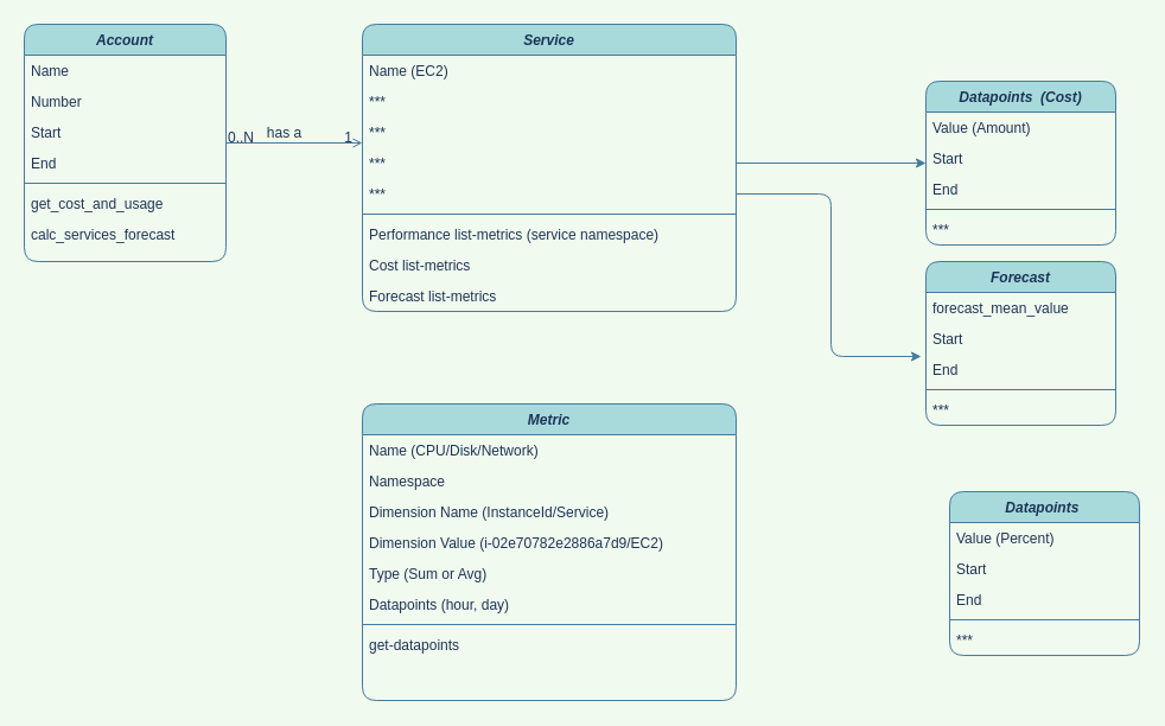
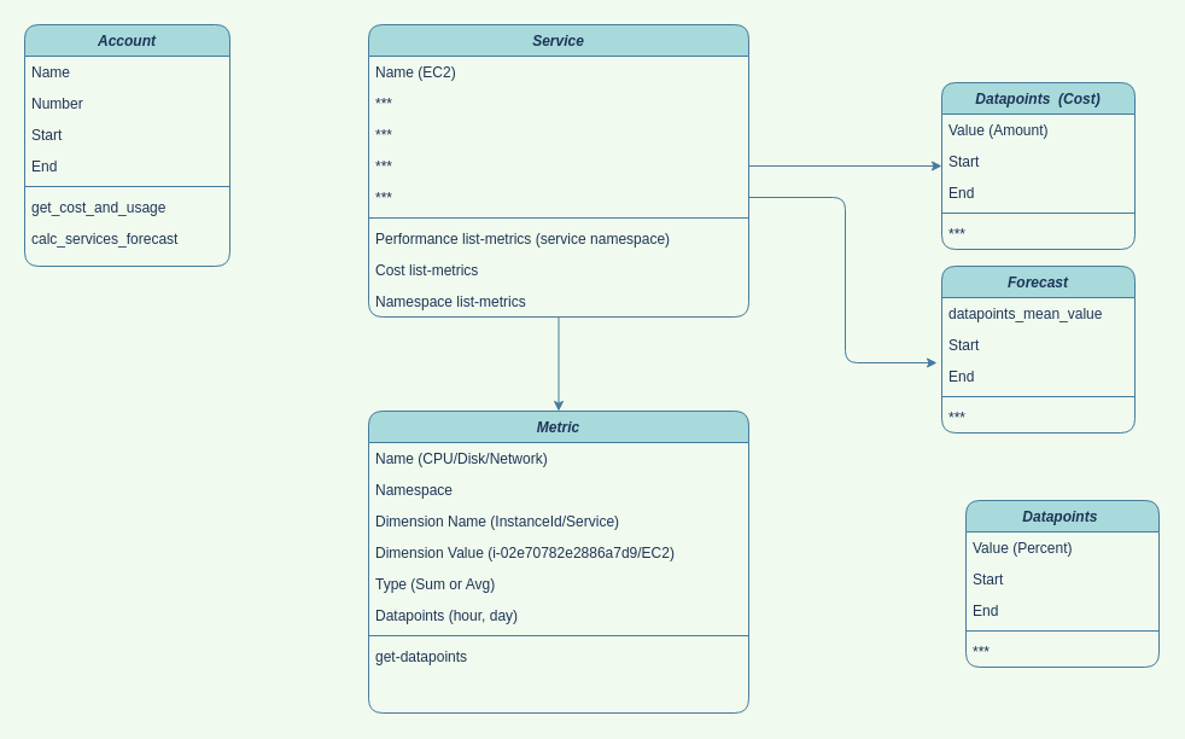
  <mxCell id="0" />
  <mxCell id="1" parent="0" />
  <mxCell id="2" value="Account" style="swimlane;fontStyle=3;align=center;verticalAlign=top;childLayout=stackLayout;horizontal=1;startSize=26;horizontalStack=0;resizeParent=1;resizeLast=0;collapsible=1;marginBottom=0;shadow=0;strokeWidth=1;fillColor=#A8DADC;strokeColor=#457B9D;fontColor=#1D3557;rounded=1;" parent="1" vertex="1"><mxGeometry x="20" y="20" width="170" height="200" as="geometry"><mxRectangle x="230" y="140" width="160" height="26" as="alternateBounds" /></mxGeometry></mxCell>
  <mxCell id="3" value="Name" style="text;align=left;verticalAlign=top;spacingLeft=4;spacingRight=4;overflow=hidden;rotatable=0;points=[[0,0.5],[1,0.5]];portConstraint=eastwest;fontColor=#1D3557;rounded=1;" parent="2" vertex="1"><mxGeometry y="26" width="170" height="26" as="geometry" /></mxCell>
  <mxCell id="4" value="Number" style="text;align=left;verticalAlign=top;spacingLeft=4;spacingRight=4;overflow=hidden;rotatable=0;points=[[0,0.5],[1,0.5]];portConstraint=eastwest;shadow=0;html=0;fontColor=#1D3557;rounded=1;" parent="2" vertex="1"><mxGeometry y="52" width="170" height="26" as="geometry" /></mxCell>
  <mxCell id="5" value="Start" style="text;align=left;verticalAlign=top;spacingLeft=4;spacingRight=4;overflow=hidden;rotatable=0;points=[[0,0.5],[1,0.5]];portConstraint=eastwest;shadow=0;html=0;fontColor=#1D3557;rounded=1;" parent="2" vertex="1"><mxGeometry y="78" width="170" height="26" as="geometry" /></mxCell>
  <mxCell id="6" value="End" style="text;align=left;verticalAlign=top;spacingLeft=4;spacingRight=4;overflow=hidden;rotatable=0;points=[[0,0.5],[1,0.5]];portConstraint=eastwest;shadow=0;html=0;fontColor=#1D3557;rounded=1;" vertex="1" parent="2"><mxGeometry y="104" width="170" height="26" as="geometry" /></mxCell>
  <mxCell id="7" value="" style="line;html=1;strokeWidth=1;align=left;verticalAlign=middle;spacingTop=-1;spacingLeft=3;spacingRight=3;rotatable=0;labelPosition=right;points=[];portConstraint=eastwest;labelBackgroundColor=#F1FAEE;fillColor=#A8DADC;strokeColor=#457B9D;fontColor=#1D3557;rounded=1;" parent="2" vertex="1"><mxGeometry y="130" width="170" height="8" as="geometry" /></mxCell>
  <mxCell id="8" value="get_cost_and_usage" style="text;align=left;verticalAlign=top;spacingLeft=4;spacingRight=4;overflow=hidden;rotatable=0;points=[[0,0.5],[1,0.5]];portConstraint=eastwest;shadow=0;html=0;fontColor=#1D3557;rounded=1;" vertex="1" parent="2"><mxGeometry y="138" width="170" height="26" as="geometry" /></mxCell>
  <mxCell id="9" value="calc_services_forecast" style="text;align=left;verticalAlign=top;spacingLeft=4;spacingRight=4;overflow=hidden;rotatable=0;points=[[0,0.5],[1,0.5]];portConstraint=eastwest;shadow=0;html=0;fontColor=#1D3557;rounded=1;" vertex="1" parent="2"><mxGeometry y="164" width="170" height="26" as="geometry" /></mxCell>
+ <mxCell id="10" style="edgeStyle=orthogonalEdgeStyle;orthogonalLoop=1;jettySize=auto;html=1;labelBackgroundColor=#F1FAEE;strokeColor=#457B9D;fontColor=#1D3557;entryX=0.5;entryY=0;entryDx=0;entryDy=0;" edge="1" parent="1" source="11" target="31"><mxGeometry relative="1" as="geometry"><mxPoint x="460" y="330" as="targetPoint" /></mxGeometry></mxCell>
  <mxCell id="11" value="Service" style="swimlane;fontStyle=3;align=center;verticalAlign=top;childLayout=stackLayout;horizontal=1;startSize=26;horizontalStack=0;resizeParent=1;resizeLast=0;collapsible=1;marginBottom=0;shadow=0;strokeWidth=1;fillColor=#A8DADC;strokeColor=#457B9D;fontColor=#1D3557;rounded=1;" parent="1" vertex="1"><mxGeometry x="305" y="20" width="315" height="242" as="geometry"><mxRectangle x="550" y="140" width="160" height="26" as="alternateBounds" /></mxGeometry></mxCell>
  <mxCell id="12" value="Name (EC2)" style="text;align=left;verticalAlign=top;spacingLeft=4;spacingRight=4;overflow=hidden;rotatable=0;points=[[0,0.5],[1,0.5]];portConstraint=eastwest;fontColor=#1D3557;rounded=1;" parent="11" vertex="1"><mxGeometry y="26" width="315" height="26" as="geometry" /></mxCell>
  <mxCell id="13" value="***" style="text;align=left;verticalAlign=top;spacingLeft=4;spacingRight=4;overflow=hidden;rotatable=0;points=[[0,0.5],[1,0.5]];portConstraint=eastwest;shadow=0;html=0;fontColor=#1D3557;rounded=1;" parent="11" vertex="1"><mxGeometry y="52" width="315" height="26" as="geometry" /></mxCell>
  <mxCell id="14" value="***" style="text;align=left;verticalAlign=top;spacingLeft=4;spacingRight=4;overflow=hidden;rotatable=0;points=[[0,0.5],[1,0.5]];portConstraint=eastwest;shadow=0;html=0;fontColor=#1D3557;rounded=1;" parent="11" vertex="1"><mxGeometry y="78" width="315" height="26" as="geometry" /></mxCell>
  <mxCell id="15" value="***" style="text;align=left;verticalAlign=top;spacingLeft=4;spacingRight=4;overflow=hidden;rotatable=0;points=[[0,0.5],[1,0.5]];portConstraint=eastwest;shadow=0;html=0;fontColor=#1D3557;rounded=1;" parent="11" vertex="1"><mxGeometry y="104" width="315" height="26" as="geometry" /></mxCell>
  <mxCell id="16" value="***" style="text;align=left;verticalAlign=top;spacingLeft=4;spacingRight=4;overflow=hidden;rotatable=0;points=[[0,0.5],[1,0.5]];portConstraint=eastwest;shadow=0;html=0;fontColor=#1D3557;rounded=1;" parent="11" vertex="1"><mxGeometry y="130" width="315" height="26" as="geometry" /></mxCell>
  <mxCell id="17" value="" style="line;html=1;strokeWidth=1;align=left;verticalAlign=middle;spacingTop=-1;spacingLeft=3;spacingRight=3;rotatable=0;labelPosition=right;points=[];portConstraint=eastwest;labelBackgroundColor=#F1FAEE;fillColor=#A8DADC;strokeColor=#457B9D;fontColor=#1D3557;rounded=1;" parent="11" vertex="1"><mxGeometry y="156" width="315" height="8" as="geometry" /></mxCell>
  <mxCell id="18" value="Performance list-metrics (service namespace)" style="text;align=left;verticalAlign=top;spacingLeft=4;spacingRight=4;overflow=hidden;rotatable=0;points=[[0,0.5],[1,0.5]];portConstraint=eastwest;fontColor=#1D3557;rounded=1;" parent="11" vertex="1"><mxGeometry y="164" width="315" height="26" as="geometry" /></mxCell>
  <mxCell id="19" value="Cost list-metrics" style="text;align=left;verticalAlign=top;spacingLeft=4;spacingRight=4;overflow=hidden;rotatable=0;points=[[0,0.5],[1,0.5]];portConstraint=eastwest;fontColor=#1D3557;rounded=1;" parent="11" vertex="1"><mxGeometry y="190" width="315" height="26" as="geometry" /></mxCell>
- <mxCell id="20" value="Forecast list-metrics" style="text;align=left;verticalAlign=top;spacingLeft=4;spacingRight=4;overflow=hidden;rotatable=0;points=[[0,0.5],[1,0.5]];portConstraint=eastwest;fontColor=#1D3557;rounded=1;" vertex="1" parent="11"><mxGeometry y="216" width="315" height="26" as="geometry" /></mxCell>
- <mxCell id="21" value="" style="endArrow=open;shadow=0;strokeWidth=1;endFill=1;edgeStyle=elbowEdgeStyle;elbow=vertical;labelBackgroundColor=#F1FAEE;strokeColor=#457B9D;fontColor=#1D3557;" parent="1" source="2" target="11" edge="1"><mxGeometry x="0.5" y="41" relative="1" as="geometry"><mxPoint x="320" y="192" as="sourcePoint" /><mxPoint x="480" y="192" as="targetPoint" /><mxPoint x="-40" y="32" as="offset" /></mxGeometry></mxCell>
- <mxCell id="22" value="0..N" style="resizable=0;align=left;verticalAlign=bottom;labelBackgroundColor=none;fontSize=12;fillColor=#A8DADC;strokeColor=#457B9D;fontColor=#1D3557;rounded=1;" parent="21" connectable="0" vertex="1"><mxGeometry x="-1" relative="1" as="geometry"><mxPoint y="4" as="offset" /></mxGeometry></mxCell>
- <mxCell id="23" value="1" style="resizable=0;align=right;verticalAlign=bottom;labelBackgroundColor=none;fontSize=12;fillColor=#A8DADC;strokeColor=#457B9D;fontColor=#1D3557;rounded=1;" parent="21" connectable="0" vertex="1"><mxGeometry x="1" relative="1" as="geometry"><mxPoint x="-7" y="4" as="offset" /></mxGeometry></mxCell>
- <mxCell id="24" value="has a" style="text;html=1;resizable=0;points=[];;align=center;verticalAlign=middle;labelBackgroundColor=none;shadow=0;strokeWidth=1;fontSize=12;fontColor=#1D3557;rounded=1;" parent="21" vertex="1" connectable="0"><mxGeometry x="0.5" y="49" relative="1" as="geometry"><mxPoint x="-38" y="40" as="offset" /></mxGeometry></mxCell>
+ <mxCell id="20" value="Namespace list-metrics" style="text;align=left;verticalAlign=top;spacingLeft=4;spacingRight=4;overflow=hidden;rotatable=0;points=[[0,0.5],[1,0.5]];portConstraint=eastwest;fontColor=#1D3557;rounded=1;" vertex="1" parent="11"><mxGeometry y="216" width="315" height="26" as="geometry" /></mxCell>
  <mxCell id="25" value="Datapoints " style="swimlane;fontStyle=3;align=center;verticalAlign=top;childLayout=stackLayout;horizontal=1;startSize=26;horizontalStack=0;resizeParent=1;resizeLast=0;collapsible=1;marginBottom=0;shadow=0;strokeWidth=1;fillColor=#A8DADC;strokeColor=#457B9D;fontColor=#1D3557;rounded=1;" vertex="1" parent="1"><mxGeometry x="800" y="414" width="160" height="138" as="geometry"><mxRectangle x="230" y="140" width="160" height="26" as="alternateBounds" /></mxGeometry></mxCell>
  <mxCell id="26" value="Value (Percent)" style="text;align=left;verticalAlign=top;spacingLeft=4;spacingRight=4;overflow=hidden;rotatable=0;points=[[0,0.5],[1,0.5]];portConstraint=eastwest;shadow=0;html=0;fontColor=#1D3557;rounded=1;" vertex="1" parent="25"><mxGeometry y="26" width="160" height="26" as="geometry" /></mxCell>
  <mxCell id="27" value="Start" style="text;align=left;verticalAlign=top;spacingLeft=4;spacingRight=4;overflow=hidden;rotatable=0;points=[[0,0.5],[1,0.5]];portConstraint=eastwest;shadow=0;html=0;fontColor=#1D3557;rounded=1;" vertex="1" parent="25"><mxGeometry y="52" width="160" height="26" as="geometry" /></mxCell>
  <mxCell id="28" value="End" style="text;align=left;verticalAlign=top;spacingLeft=4;spacingRight=4;overflow=hidden;rotatable=0;points=[[0,0.5],[1,0.5]];portConstraint=eastwest;shadow=0;html=0;fontColor=#1D3557;rounded=1;" vertex="1" parent="25"><mxGeometry y="78" width="160" height="26" as="geometry" /></mxCell>
  <mxCell id="29" value="" style="line;html=1;strokeWidth=1;align=left;verticalAlign=middle;spacingTop=-1;spacingLeft=3;spacingRight=3;rotatable=0;labelPosition=right;points=[];portConstraint=eastwest;labelBackgroundColor=#F1FAEE;fillColor=#A8DADC;strokeColor=#457B9D;fontColor=#1D3557;rounded=1;" vertex="1" parent="25"><mxGeometry y="104" width="160" height="8" as="geometry" /></mxCell>
  <mxCell id="30" value="***" style="text;align=left;verticalAlign=top;spacingLeft=4;spacingRight=4;overflow=hidden;rotatable=0;points=[[0,0.5],[1,0.5]];portConstraint=eastwest;fontColor=#1D3557;rounded=1;" vertex="1" parent="25"><mxGeometry y="112" width="160" height="26" as="geometry" /></mxCell>
  <mxCell id="31" value="Metric" style="swimlane;fontStyle=3;align=center;verticalAlign=top;childLayout=stackLayout;horizontal=1;startSize=26;horizontalStack=0;resizeParent=1;resizeLast=0;collapsible=1;marginBottom=0;shadow=0;strokeWidth=1;fillColor=#A8DADC;strokeColor=#457B9D;fontColor=#1D3557;rounded=1;" vertex="1" parent="1"><mxGeometry x="305" y="340" width="315" height="250" as="geometry"><mxRectangle x="230" y="140" width="160" height="26" as="alternateBounds" /></mxGeometry></mxCell>
  <mxCell id="32" value="Name (CPU/Disk/Network)" style="text;align=left;verticalAlign=top;spacingLeft=4;spacingRight=4;overflow=hidden;rotatable=0;points=[[0,0.5],[1,0.5]];portConstraint=eastwest;fontColor=#1D3557;rounded=1;" vertex="1" parent="31"><mxGeometry y="26" width="315" height="26" as="geometry" /></mxCell>
  <mxCell id="33" value="Namespace" style="text;align=left;verticalAlign=top;spacingLeft=4;spacingRight=4;overflow=hidden;rotatable=0;points=[[0,0.5],[1,0.5]];portConstraint=eastwest;fontColor=#1D3557;rounded=1;" vertex="1" parent="31"><mxGeometry y="52" width="315" height="26" as="geometry" /></mxCell>
  <mxCell id="34" value="Dimension Name (InstanceId/Service)" style="text;align=left;verticalAlign=top;spacingLeft=4;spacingRight=4;overflow=hidden;rotatable=0;points=[[0,0.5],[1,0.5]];portConstraint=eastwest;fontColor=#1D3557;rounded=1;" vertex="1" parent="31"><mxGeometry y="78" width="315" height="26" as="geometry" /></mxCell>
  <mxCell id="35" value="Dimension Value (i-02e70782e2886a7d9/EC2)" style="text;align=left;verticalAlign=top;spacingLeft=4;spacingRight=4;overflow=hidden;rotatable=0;points=[[0,0.5],[1,0.5]];portConstraint=eastwest;fontColor=#1D3557;rounded=1;" vertex="1" parent="31"><mxGeometry y="104" width="315" height="26" as="geometry" /></mxCell>
  <mxCell id="36" value="Type (Sum or Avg)" style="text;align=left;verticalAlign=top;spacingLeft=4;spacingRight=4;overflow=hidden;rotatable=0;points=[[0,0.5],[1,0.5]];portConstraint=eastwest;shadow=0;html=0;fontColor=#1D3557;rounded=1;" vertex="1" parent="31"><mxGeometry y="130" width="315" height="26" as="geometry" /></mxCell>
  <mxCell id="37" value="Datapoints (hour, day)" style="text;align=left;verticalAlign=top;spacingLeft=4;spacingRight=4;overflow=hidden;rotatable=0;points=[[0,0.5],[1,0.5]];portConstraint=eastwest;shadow=0;html=0;fontColor=#1D3557;rounded=1;" vertex="1" parent="31"><mxGeometry y="156" width="315" height="26" as="geometry" /></mxCell>
  <mxCell id="38" value="" style="line;html=1;strokeWidth=1;align=left;verticalAlign=middle;spacingTop=-1;spacingLeft=3;spacingRight=3;rotatable=0;labelPosition=right;points=[];portConstraint=eastwest;labelBackgroundColor=#F1FAEE;fillColor=#A8DADC;strokeColor=#457B9D;fontColor=#1D3557;rounded=1;" vertex="1" parent="31"><mxGeometry y="182" width="315" height="8" as="geometry" /></mxCell>
  <mxCell id="39" value="get-datapoints" style="text;align=left;verticalAlign=top;spacingLeft=4;spacingRight=4;overflow=hidden;rotatable=0;points=[[0,0.5],[1,0.5]];portConstraint=eastwest;shadow=0;html=0;fontColor=#1D3557;rounded=1;" vertex="1" parent="31"><mxGeometry y="190" width="315" height="26" as="geometry" /></mxCell>
  <mxCell id="40" value="Datapoints  (Cost)" style="swimlane;fontStyle=3;align=center;verticalAlign=top;childLayout=stackLayout;horizontal=1;startSize=26;horizontalStack=0;resizeParent=1;resizeLast=0;collapsible=1;marginBottom=0;shadow=0;strokeWidth=1;fillColor=#A8DADC;strokeColor=#457B9D;fontColor=#1D3557;rounded=1;" vertex="1" parent="1"><mxGeometry x="780" y="68" width="160" height="138" as="geometry"><mxRectangle x="230" y="140" width="160" height="26" as="alternateBounds" /></mxGeometry></mxCell>
  <mxCell id="41" value="Value (Amount)" style="text;align=left;verticalAlign=top;spacingLeft=4;spacingRight=4;overflow=hidden;rotatable=0;points=[[0,0.5],[1,0.5]];portConstraint=eastwest;shadow=0;html=0;fontColor=#1D3557;rounded=1;" vertex="1" parent="40"><mxGeometry y="26" width="160" height="26" as="geometry" /></mxCell>
  <mxCell id="42" value="Start" style="text;align=left;verticalAlign=top;spacingLeft=4;spacingRight=4;overflow=hidden;rotatable=0;points=[[0,0.5],[1,0.5]];portConstraint=eastwest;shadow=0;html=0;fontColor=#1D3557;rounded=1;" vertex="1" parent="40"><mxGeometry y="52" width="160" height="26" as="geometry" /></mxCell>
  <mxCell id="43" value="End" style="text;align=left;verticalAlign=top;spacingLeft=4;spacingRight=4;overflow=hidden;rotatable=0;points=[[0,0.5],[1,0.5]];portConstraint=eastwest;shadow=0;html=0;fontColor=#1D3557;rounded=1;" vertex="1" parent="40"><mxGeometry y="78" width="160" height="26" as="geometry" /></mxCell>
  <mxCell id="44" value="" style="line;html=1;strokeWidth=1;align=left;verticalAlign=middle;spacingTop=-1;spacingLeft=3;spacingRight=3;rotatable=0;labelPosition=right;points=[];portConstraint=eastwest;labelBackgroundColor=#F1FAEE;fillColor=#A8DADC;strokeColor=#457B9D;fontColor=#1D3557;rounded=1;" vertex="1" parent="40"><mxGeometry y="104" width="160" height="8" as="geometry" /></mxCell>
  <mxCell id="45" value="***" style="text;align=left;verticalAlign=top;spacingLeft=4;spacingRight=4;overflow=hidden;rotatable=0;points=[[0,0.5],[1,0.5]];portConstraint=eastwest;fontColor=#1D3557;rounded=1;" vertex="1" parent="40"><mxGeometry y="112" width="160" height="26" as="geometry" /></mxCell>
  <mxCell id="46" style="edgeStyle=orthogonalEdgeStyle;rounded=1;orthogonalLoop=1;jettySize=auto;html=1;entryX=0;entryY=0.5;entryDx=0;entryDy=0;strokeColor=#457B9D;fillColor=#A8DADC;fontColor=#1D3557;" edge="1" parent="1" source="15" target="40"><mxGeometry relative="1" as="geometry" /></mxCell>
  <mxCell id="47" value="Forecast" style="swimlane;fontStyle=3;align=center;verticalAlign=top;childLayout=stackLayout;horizontal=1;startSize=26;horizontalStack=0;resizeParent=1;resizeLast=0;collapsible=1;marginBottom=0;shadow=0;strokeWidth=1;fillColor=#A8DADC;strokeColor=#457B9D;fontColor=#1D3557;rounded=1;" vertex="1" parent="1"><mxGeometry x="780" y="220" width="160" height="138" as="geometry"><mxRectangle x="230" y="140" width="160" height="26" as="alternateBounds" /></mxGeometry></mxCell>
- <mxCell id="48" value="forecast_mean_value" style="text;align=left;verticalAlign=top;spacingLeft=4;spacingRight=4;overflow=hidden;rotatable=0;points=[[0,0.5],[1,0.5]];portConstraint=eastwest;shadow=0;html=0;fontColor=#1D3557;rounded=1;" vertex="1" parent="47"><mxGeometry y="26" width="160" height="26" as="geometry" /></mxCell>
+ <mxCell id="48" value="datapoints_mean_value" style="text;align=left;verticalAlign=top;spacingLeft=4;spacingRight=4;overflow=hidden;rotatable=0;points=[[0,0.5],[1,0.5]];portConstraint=eastwest;shadow=0;html=0;fontColor=#1D3557;rounded=1;" vertex="1" parent="47"><mxGeometry y="26" width="160" height="26" as="geometry" /></mxCell>
  <mxCell id="49" value="Start" style="text;align=left;verticalAlign=top;spacingLeft=4;spacingRight=4;overflow=hidden;rotatable=0;points=[[0,0.5],[1,0.5]];portConstraint=eastwest;shadow=0;html=0;fontColor=#1D3557;rounded=1;" vertex="1" parent="47"><mxGeometry y="52" width="160" height="26" as="geometry" /></mxCell>
  <mxCell id="50" value="End" style="text;align=left;verticalAlign=top;spacingLeft=4;spacingRight=4;overflow=hidden;rotatable=0;points=[[0,0.5],[1,0.5]];portConstraint=eastwest;shadow=0;html=0;fontColor=#1D3557;rounded=1;" vertex="1" parent="47"><mxGeometry y="78" width="160" height="26" as="geometry" /></mxCell>
  <mxCell id="51" value="" style="line;html=1;strokeWidth=1;align=left;verticalAlign=middle;spacingTop=-1;spacingLeft=3;spacingRight=3;rotatable=0;labelPosition=right;points=[];portConstraint=eastwest;labelBackgroundColor=#F1FAEE;fillColor=#A8DADC;strokeColor=#457B9D;fontColor=#1D3557;rounded=1;" vertex="1" parent="47"><mxGeometry y="104" width="160" height="8" as="geometry" /></mxCell>
  <mxCell id="52" value="***" style="text;align=left;verticalAlign=top;spacingLeft=4;spacingRight=4;overflow=hidden;rotatable=0;points=[[0,0.5],[1,0.5]];portConstraint=eastwest;fontColor=#1D3557;rounded=1;" vertex="1" parent="47"><mxGeometry y="112" width="160" height="26" as="geometry" /></mxCell>
  <mxCell id="53" style="edgeStyle=orthogonalEdgeStyle;rounded=1;orthogonalLoop=1;jettySize=auto;html=1;entryX=-0.025;entryY=0.077;entryDx=0;entryDy=0;entryPerimeter=0;strokeColor=#457B9D;fillColor=#A8DADC;fontColor=#1D3557;" edge="1" parent="1" source="16" target="50"><mxGeometry relative="1" as="geometry" /></mxCell>
